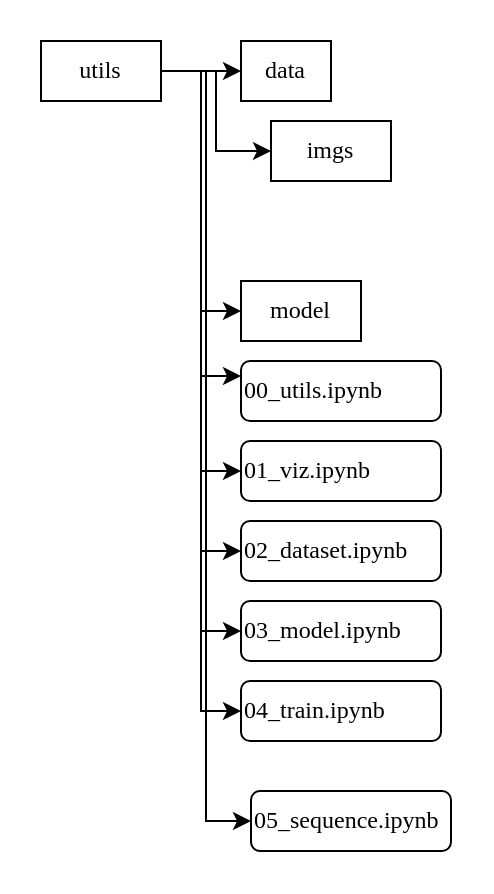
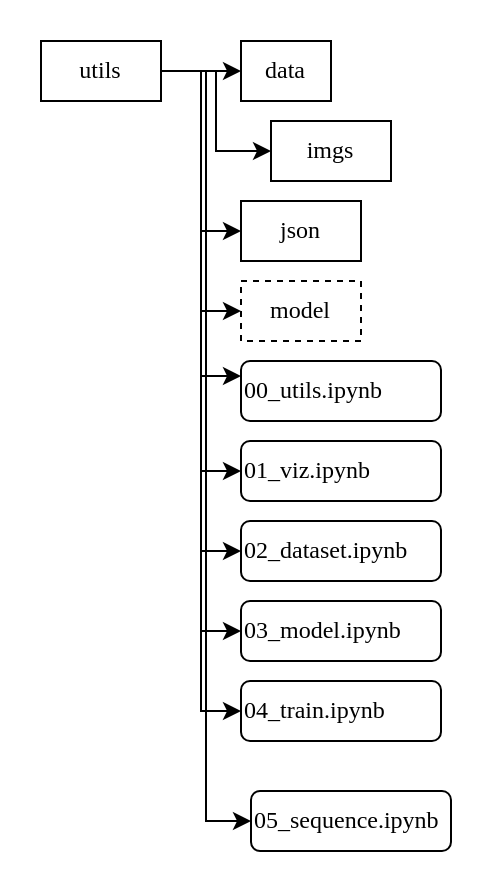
  <mxCell id="0" />
  <mxCell id="1" parent="0" />
  <mxCell id="2" style="edgeStyle=orthogonalEdgeStyle;rounded=0;orthogonalLoop=1;jettySize=auto;html=1;align=left;fontFamily=Times New Roman;" edge="1" parent="1" source="12" target="13"><mxGeometry relative="1" as="geometry" /></mxCell>
  <mxCell id="3" style="edgeStyle=orthogonalEdgeStyle;rounded=0;orthogonalLoop=1;jettySize=auto;html=1;exitX=1;exitY=0.5;exitDx=0;exitDy=0;entryX=0;entryY=0.5;entryDx=0;entryDy=0;align=left;fontFamily=Times New Roman;" edge="1" parent="1" source="12" target="14"><mxGeometry relative="1" as="geometry" /></mxCell>
+ <mxCell id="4" style="edgeStyle=orthogonalEdgeStyle;rounded=0;orthogonalLoop=1;jettySize=auto;html=1;exitX=1;exitY=0.5;exitDx=0;exitDy=0;entryX=0;entryY=0.5;entryDx=0;entryDy=0;align=left;fontFamily=Times New Roman;" edge="1" parent="1" source="12" target="15"><mxGeometry relative="1" as="geometry" /></mxCell>
  <mxCell id="5" style="edgeStyle=orthogonalEdgeStyle;rounded=0;orthogonalLoop=1;jettySize=auto;html=1;exitX=1;exitY=0.5;exitDx=0;exitDy=0;entryX=0;entryY=0.5;entryDx=0;entryDy=0;align=left;fontFamily=Times New Roman;" edge="1" parent="1" source="12" target="16"><mxGeometry relative="1" as="geometry" /></mxCell>
  <mxCell id="6" style="edgeStyle=orthogonalEdgeStyle;rounded=0;orthogonalLoop=1;jettySize=auto;html=1;exitX=1;exitY=0.5;exitDx=0;exitDy=0;entryX=0;entryY=0.25;entryDx=0;entryDy=0;align=left;fontFamily=Times New Roman;" edge="1" parent="1" source="12" target="17"><mxGeometry relative="1" as="geometry" /></mxCell>
  <mxCell id="7" style="edgeStyle=orthogonalEdgeStyle;rounded=0;orthogonalLoop=1;jettySize=auto;html=1;exitX=1;exitY=0.5;exitDx=0;exitDy=0;entryX=0;entryY=0.5;entryDx=0;entryDy=0;align=left;fontFamily=Times New Roman;" edge="1" parent="1" source="12" target="18"><mxGeometry relative="1" as="geometry" /></mxCell>
  <mxCell id="8" style="edgeStyle=orthogonalEdgeStyle;rounded=0;orthogonalLoop=1;jettySize=auto;html=1;exitX=1;exitY=0.5;exitDx=0;exitDy=0;entryX=0;entryY=0.5;entryDx=0;entryDy=0;align=left;fontFamily=Times New Roman;" edge="1" parent="1" source="12" target="19"><mxGeometry relative="1" as="geometry" /></mxCell>
  <mxCell id="9" style="edgeStyle=orthogonalEdgeStyle;rounded=0;orthogonalLoop=1;jettySize=auto;html=1;exitX=1;exitY=0.5;exitDx=0;exitDy=0;entryX=0;entryY=0.5;entryDx=0;entryDy=0;align=left;fontFamily=Times New Roman;" edge="1" parent="1" source="12" target="20"><mxGeometry relative="1" as="geometry" /></mxCell>
  <mxCell id="10" style="edgeStyle=orthogonalEdgeStyle;rounded=0;orthogonalLoop=1;jettySize=auto;html=1;exitX=1;exitY=0.25;exitDx=0;exitDy=0;entryX=0;entryY=0.5;entryDx=0;entryDy=0;align=left;fontFamily=Times New Roman;" edge="1" parent="1" source="12" target="21"><mxGeometry relative="1" as="geometry"><Array as="points"><mxPoint x="80" y="35" /><mxPoint x="100" y="35" /><mxPoint x="100" y="355" /></Array></mxGeometry></mxCell>
  <mxCell id="11" style="edgeStyle=orthogonalEdgeStyle;rounded=0;orthogonalLoop=1;jettySize=auto;html=1;exitX=1;exitY=0.5;exitDx=0;exitDy=0;entryX=0;entryY=0.5;entryDx=0;entryDy=0;align=left;fontFamily=Times New Roman;" edge="1" parent="1" source="12" target="22"><mxGeometry relative="1" as="geometry" /></mxCell>
  <mxCell id="12" value="utils" style="rounded=0;whiteSpace=wrap;html=1;align=center;fontFamily=Times New Roman;" vertex="1" parent="1"><mxGeometry x="20" width="60" height="30" as="geometry" y="20" /></mxCell>
  <mxCell id="13" value="data" style="rounded=0;whiteSpace=wrap;html=1;align=center;fontFamily=Times New Roman;" vertex="1" parent="1"><mxGeometry x="120" y="20" width="45" height="30" as="geometry" /></mxCell>
  <mxCell id="14" value="imgs" style="rounded=0;whiteSpace=wrap;html=1;align=center;fontFamily=Times New Roman;" vertex="1" parent="1"><mxGeometry x="135" y="60" width="60" height="30" as="geometry" /></mxCell>
- <mxCell id="16" value="model" style="rounded=0;whiteSpace=wrap;html=1;align=center;fontFamily=Times New Roman;" vertex="1" parent="1"><mxGeometry x="120" y="140" width="60" height="30" as="geometry" /></mxCell>
+ <mxCell id="15" value="json" style="rounded=0;whiteSpace=wrap;html=1;align=center;fontFamily=Times New Roman;" vertex="1" parent="1"><mxGeometry x="120" y="100" width="60" height="30" as="geometry" /></mxCell>
+ <mxCell id="16" value="model" style="rounded=0;whiteSpace=wrap;html=1;align=center;fontFamily=Times New Roman;dashed=1;" vertex="1" parent="1"><mxGeometry x="120" y="140" width="60" height="30" as="geometry" /></mxCell>
  <mxCell id="17" value="00_utils.ipynb" style="rounded=1;whiteSpace=wrap;html=1;align=left;fontFamily=Times New Roman;" vertex="1" parent="1"><mxGeometry x="120" y="180" width="100" height="30" as="geometry" /></mxCell>
  <mxCell id="18" value="01_viz.ipynb" style="rounded=1;whiteSpace=wrap;html=1;align=left;fontFamily=Times New Roman;" vertex="1" parent="1"><mxGeometry x="120" y="220" width="100" height="30" as="geometry" /></mxCell>
  <mxCell id="19" value="02_dataset.ipynb" style="rounded=1;whiteSpace=wrap;html=1;align=left;fontFamily=Times New Roman;" vertex="1" parent="1"><mxGeometry x="120" y="260" width="100" height="30" as="geometry" /></mxCell>
  <mxCell id="20" value="03_model.ipynb" style="rounded=1;whiteSpace=wrap;html=1;align=left;fontFamily=Times New Roman;" vertex="1" parent="1"><mxGeometry x="120" y="300" width="100" height="30" as="geometry" /></mxCell>
  <mxCell id="21" value="04_train.ipynb" style="rounded=1;whiteSpace=wrap;html=1;align=left;fontFamily=Times New Roman;" vertex="1" parent="1"><mxGeometry x="120" y="340" width="100" height="30" as="geometry" /></mxCell>
  <mxCell id="22" value="05_sequence.ipynb" style="rounded=1;whiteSpace=wrap;html=1;align=left;fontFamily=Times New Roman;" vertex="1" parent="1"><mxGeometry x="125" y="395" width="100" height="30" as="geometry" /></mxCell>
